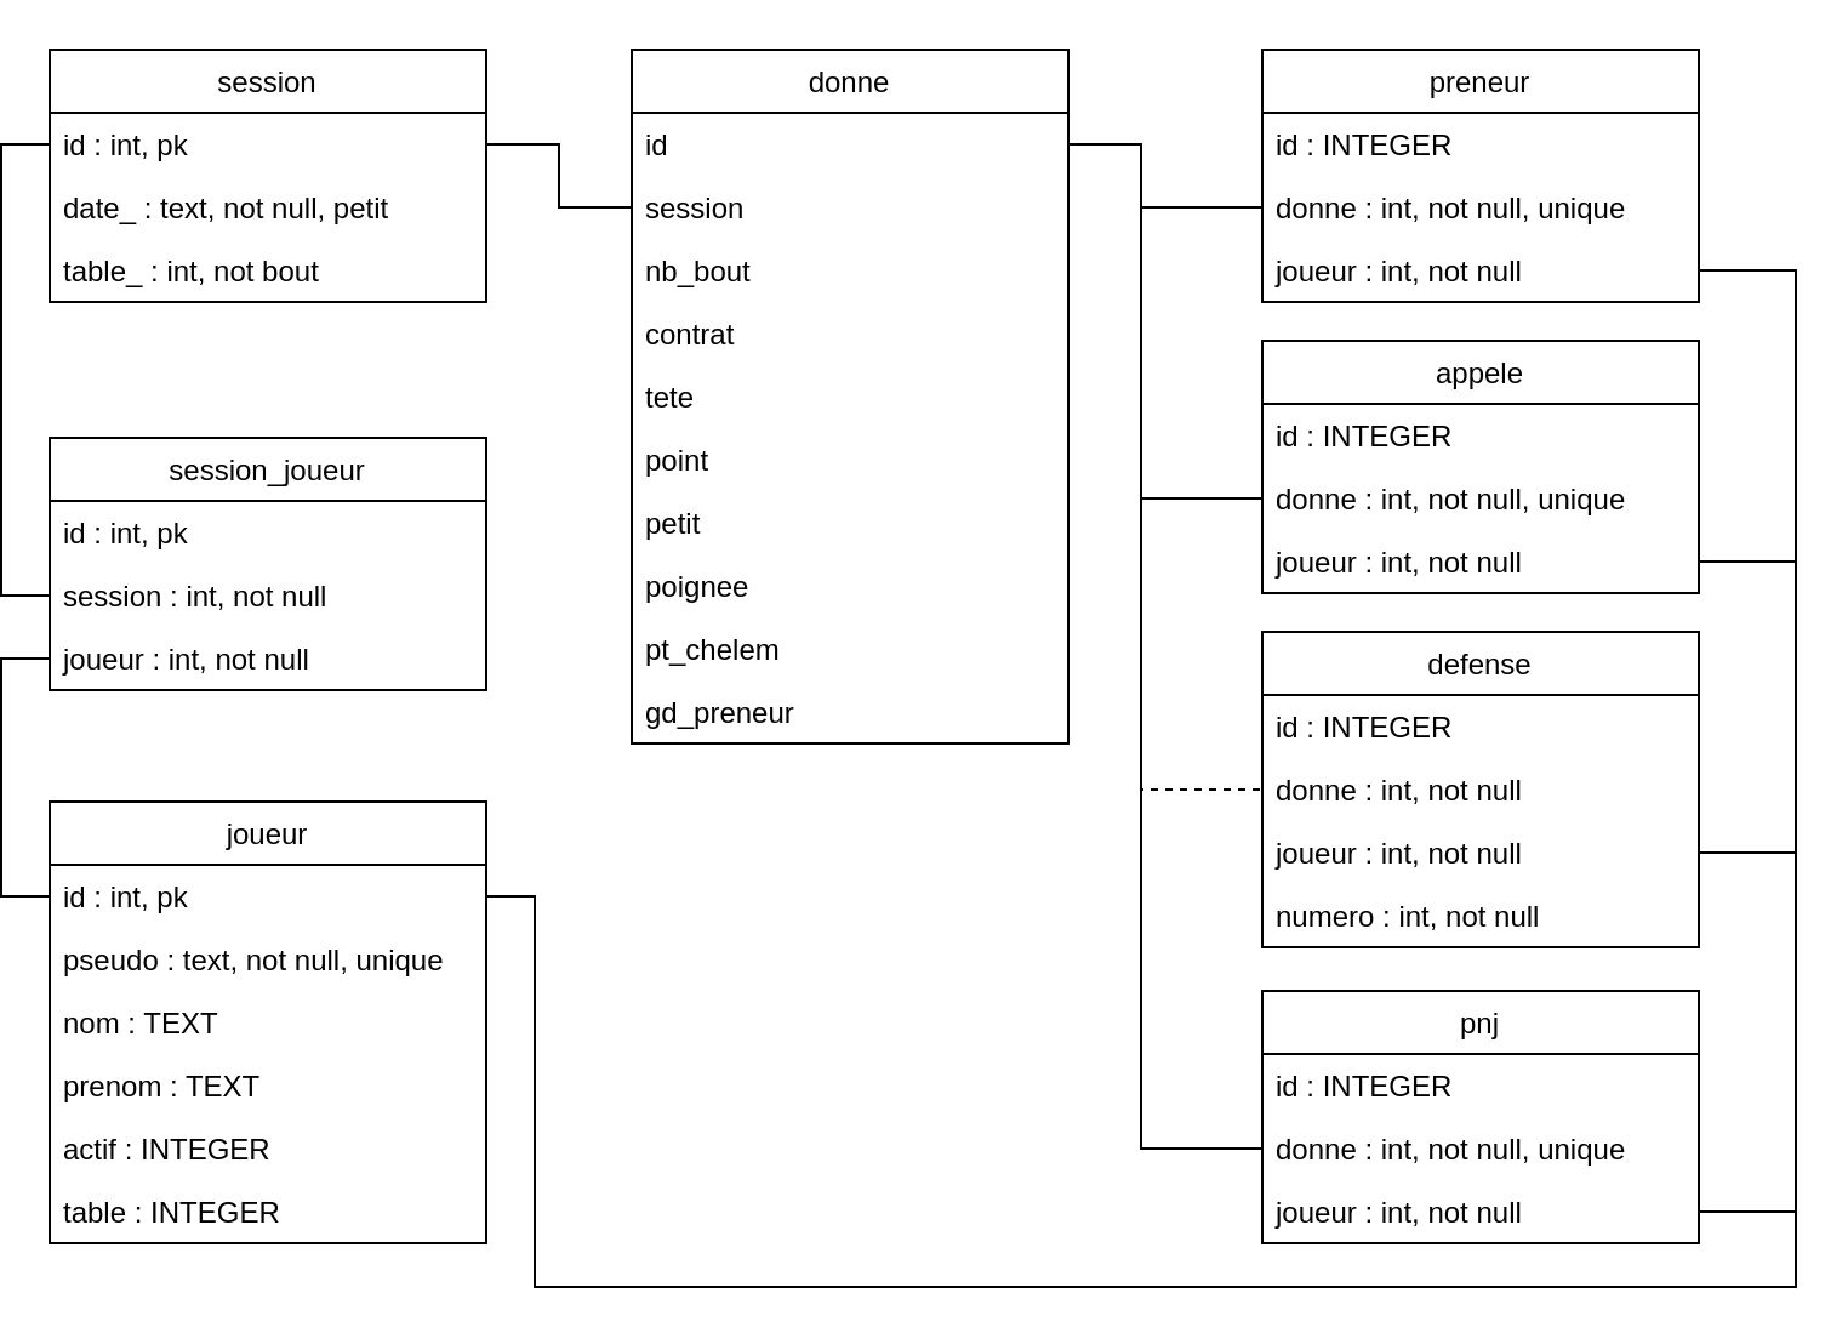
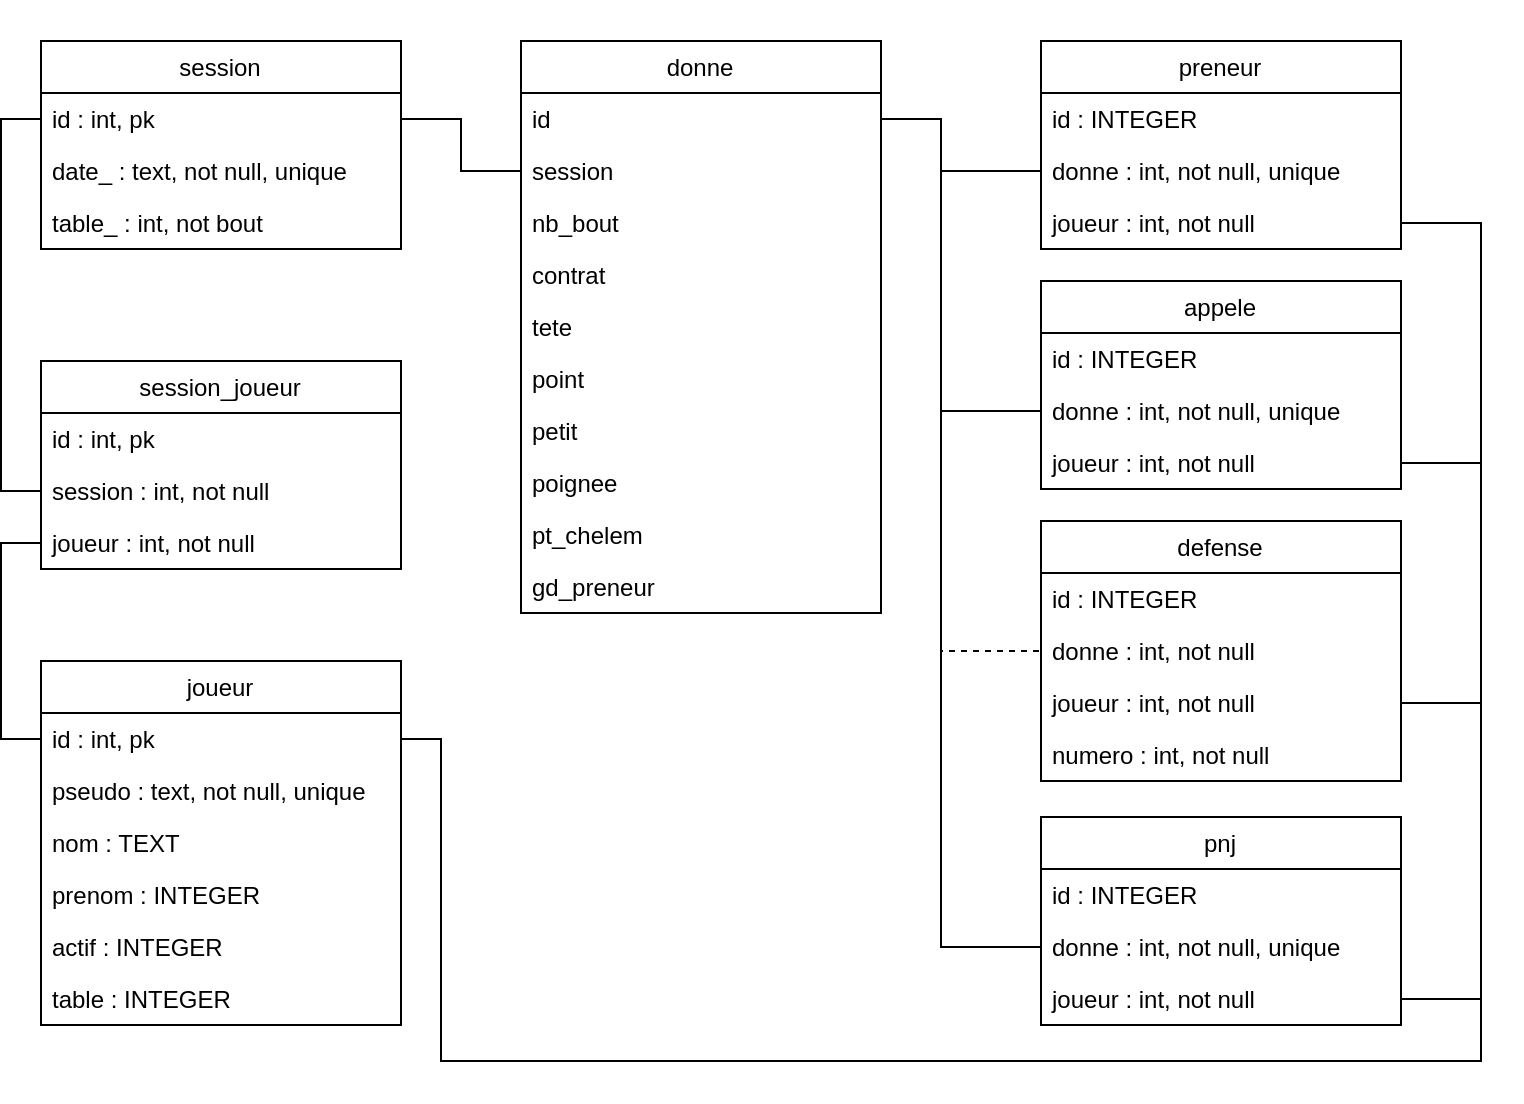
  <mxCell id="0" />
  <mxCell id="1" parent="0" />
  <mxCell id="2" value="session" style="swimlane;fontStyle=0;childLayout=stackLayout;horizontal=1;startSize=26;fillColor=none;horizontalStack=0;resizeParent=1;resizeParentMax=0;resizeLast=0;collapsible=1;marginBottom=0;" vertex="1" parent="1"><mxGeometry x="20" y="20" width="180" height="104" as="geometry" /></mxCell>
  <mxCell id="3" value="id : int, pk" style="text;strokeColor=none;fillColor=none;align=left;verticalAlign=top;spacingLeft=4;spacingRight=4;overflow=hidden;rotatable=0;points=[[0,0.5],[1,0.5]];portConstraint=eastwest;" vertex="1" parent="2"><mxGeometry y="26" width="180" height="26" as="geometry" /></mxCell>
- <mxCell id="4" value="date_ : text, not null, petit" style="text;strokeColor=none;fillColor=none;align=left;verticalAlign=top;spacingLeft=4;spacingRight=4;overflow=hidden;rotatable=0;points=[[0,0.5],[1,0.5]];portConstraint=eastwest;" vertex="1" parent="2"><mxGeometry y="52" width="180" height="26" as="geometry" /></mxCell>
+ <mxCell id="4" value="date_ : text, not null, unique" style="text;strokeColor=none;fillColor=none;align=left;verticalAlign=top;spacingLeft=4;spacingRight=4;overflow=hidden;rotatable=0;points=[[0,0.5],[1,0.5]];portConstraint=eastwest;" vertex="1" parent="2"><mxGeometry y="52" width="180" height="26" as="geometry" /></mxCell>
  <mxCell id="5" value="table_ : int, not bout" style="text;strokeColor=none;fillColor=none;align=left;verticalAlign=top;spacingLeft=4;spacingRight=4;overflow=hidden;rotatable=0;points=[[0,0.5],[1,0.5]];portConstraint=eastwest;" vertex="1" parent="2"><mxGeometry y="78" width="180" height="26" as="geometry" /></mxCell>
  <mxCell id="6" value="donne" style="swimlane;fontStyle=0;childLayout=stackLayout;horizontal=1;startSize=26;fillColor=none;horizontalStack=0;resizeParent=1;resizeParentMax=0;resizeLast=0;collapsible=1;marginBottom=0;" vertex="1" parent="1"><mxGeometry x="260" y="20" width="180" height="286" as="geometry" /></mxCell>
  <mxCell id="7" value="id" style="text;strokeColor=none;fillColor=none;align=left;verticalAlign=top;spacingLeft=4;spacingRight=4;overflow=hidden;rotatable=0;points=[[0,0.5],[1,0.5]];portConstraint=eastwest;" vertex="1" parent="6"><mxGeometry y="26" width="180" height="26" as="geometry" /></mxCell>
  <mxCell id="8" value="session" style="text;strokeColor=none;fillColor=none;align=left;verticalAlign=top;spacingLeft=4;spacingRight=4;overflow=hidden;rotatable=0;points=[[0,0.5],[1,0.5]];portConstraint=eastwest;" vertex="1" parent="6"><mxGeometry y="52" width="180" height="26" as="geometry" /></mxCell>
  <mxCell id="9" value="nb_bout" style="text;strokeColor=none;fillColor=none;align=left;verticalAlign=top;spacingLeft=4;spacingRight=4;overflow=hidden;rotatable=0;points=[[0,0.5],[1,0.5]];portConstraint=eastwest;" vertex="1" parent="6"><mxGeometry y="78" width="180" height="26" as="geometry" /></mxCell>
  <mxCell id="10" value="contrat" style="text;strokeColor=none;fillColor=none;align=left;verticalAlign=top;spacingLeft=4;spacingRight=4;overflow=hidden;rotatable=0;points=[[0,0.5],[1,0.5]];portConstraint=eastwest;" vertex="1" parent="6"><mxGeometry y="104" width="180" height="26" as="geometry" /></mxCell>
  <mxCell id="11" value="tete" style="text;strokeColor=none;fillColor=none;align=left;verticalAlign=top;spacingLeft=4;spacingRight=4;overflow=hidden;rotatable=0;points=[[0,0.5],[1,0.5]];portConstraint=eastwest;" vertex="1" parent="6"><mxGeometry y="130" width="180" height="26" as="geometry" /></mxCell>
  <mxCell id="12" value="point" style="text;strokeColor=none;fillColor=none;align=left;verticalAlign=top;spacingLeft=4;spacingRight=4;overflow=hidden;rotatable=0;points=[[0,0.5],[1,0.5]];portConstraint=eastwest;" vertex="1" parent="6"><mxGeometry y="156" width="180" height="26" as="geometry" /></mxCell>
  <mxCell id="13" value="petit" style="text;strokeColor=none;fillColor=none;align=left;verticalAlign=top;spacingLeft=4;spacingRight=4;overflow=hidden;rotatable=0;points=[[0,0.5],[1,0.5]];portConstraint=eastwest;" vertex="1" parent="6"><mxGeometry y="182" width="180" height="26" as="geometry" /></mxCell>
  <mxCell id="14" value="poignee" style="text;strokeColor=none;fillColor=none;align=left;verticalAlign=top;spacingLeft=4;spacingRight=4;overflow=hidden;rotatable=0;points=[[0,0.5],[1,0.5]];portConstraint=eastwest;" vertex="1" parent="6"><mxGeometry y="208" width="180" height="26" as="geometry" /></mxCell>
  <mxCell id="15" value="pt_chelem" style="text;strokeColor=none;fillColor=none;align=left;verticalAlign=top;spacingLeft=4;spacingRight=4;overflow=hidden;rotatable=0;points=[[0,0.5],[1,0.5]];portConstraint=eastwest;" vertex="1" parent="6"><mxGeometry y="234" width="180" height="26" as="geometry" /></mxCell>
  <mxCell id="16" value="gd_preneur" style="text;strokeColor=none;fillColor=none;align=left;verticalAlign=top;spacingLeft=4;spacingRight=4;overflow=hidden;rotatable=0;points=[[0,0.5],[1,0.5]];portConstraint=eastwest;" vertex="1" parent="6"><mxGeometry y="260" width="180" height="26" as="geometry" /></mxCell>
  <mxCell id="17" value="joueur" style="swimlane;fontStyle=0;childLayout=stackLayout;horizontal=1;startSize=26;fillColor=none;horizontalStack=0;resizeParent=1;resizeParentMax=0;resizeLast=0;collapsible=1;marginBottom=0;" vertex="1" parent="1"><mxGeometry x="20" y="330" width="180" height="182" as="geometry" /></mxCell>
  <mxCell id="18" value="id : int, pk" style="text;strokeColor=none;fillColor=none;align=left;verticalAlign=top;spacingLeft=4;spacingRight=4;overflow=hidden;rotatable=0;points=[[0,0.5],[1,0.5]];portConstraint=eastwest;" vertex="1" parent="17"><mxGeometry y="26" width="180" height="26" as="geometry" /></mxCell>
  <mxCell id="19" value="pseudo : text, not null, unique" style="text;strokeColor=none;fillColor=none;align=left;verticalAlign=top;spacingLeft=4;spacingRight=4;overflow=hidden;rotatable=0;points=[[0,0.5],[1,0.5]];portConstraint=eastwest;" vertex="1" parent="17"><mxGeometry y="52" width="180" height="26" as="geometry" /></mxCell>
  <mxCell id="20" value="nom : TEXT" style="text;strokeColor=none;fillColor=none;align=left;verticalAlign=top;spacingLeft=4;spacingRight=4;overflow=hidden;rotatable=0;points=[[0,0.5],[1,0.5]];portConstraint=eastwest;" vertex="1" parent="17"><mxGeometry y="78" width="180" height="26" as="geometry" /></mxCell>
- <mxCell id="21" value="prenom : TEXT" style="text;strokeColor=none;fillColor=none;align=left;verticalAlign=top;spacingLeft=4;spacingRight=4;overflow=hidden;rotatable=0;points=[[0,0.5],[1,0.5]];portConstraint=eastwest;" vertex="1" parent="17"><mxGeometry y="104" width="180" height="26" as="geometry" /></mxCell>
+ <mxCell id="21" value="prenom : INTEGER" style="text;strokeColor=none;fillColor=none;align=left;verticalAlign=top;spacingLeft=4;spacingRight=4;overflow=hidden;rotatable=0;points=[[0,0.5],[1,0.5]];portConstraint=eastwest;" vertex="1" parent="17"><mxGeometry y="104" width="180" height="26" as="geometry" /></mxCell>
  <mxCell id="22" value="actif : INTEGER" style="text;strokeColor=none;fillColor=none;align=left;verticalAlign=top;spacingLeft=4;spacingRight=4;overflow=hidden;rotatable=0;points=[[0,0.5],[1,0.5]];portConstraint=eastwest;" vertex="1" parent="17"><mxGeometry y="130" width="180" height="26" as="geometry" /></mxCell>
  <mxCell id="23" value="table : INTEGER" style="text;strokeColor=none;fillColor=none;align=left;verticalAlign=top;spacingLeft=4;spacingRight=4;overflow=hidden;rotatable=0;points=[[0,0.5],[1,0.5]];portConstraint=eastwest;" vertex="1" parent="17"><mxGeometry y="156" width="180" height="26" as="geometry" /></mxCell>
  <mxCell id="24" value="session_joueur" style="swimlane;fontStyle=0;childLayout=stackLayout;horizontal=1;startSize=26;fillColor=none;horizontalStack=0;resizeParent=1;resizeParentMax=0;resizeLast=0;collapsible=1;marginBottom=0;" vertex="1" parent="1"><mxGeometry x="20" y="180" width="180" height="104" as="geometry" /></mxCell>
  <mxCell id="25" value="id : int, pk" style="text;strokeColor=none;fillColor=none;align=left;verticalAlign=top;spacingLeft=4;spacingRight=4;overflow=hidden;rotatable=0;points=[[0,0.5],[1,0.5]];portConstraint=eastwest;" vertex="1" parent="24"><mxGeometry y="26" width="180" height="26" as="geometry" /></mxCell>
  <mxCell id="26" value="session : int, not null" style="text;strokeColor=none;fillColor=none;align=left;verticalAlign=top;spacingLeft=4;spacingRight=4;overflow=hidden;rotatable=0;points=[[0,0.5],[1,0.5]];portConstraint=eastwest;" vertex="1" parent="24"><mxGeometry y="52" width="180" height="26" as="geometry" /></mxCell>
  <mxCell id="27" value="joueur : int, not null" style="text;strokeColor=none;fillColor=none;align=left;verticalAlign=top;spacingLeft=4;spacingRight=4;overflow=hidden;rotatable=0;points=[[0,0.5],[1,0.5]];portConstraint=eastwest;" vertex="1" parent="24"><mxGeometry y="78" width="180" height="26" as="geometry" /></mxCell>
  <mxCell id="28" style="edgeStyle=orthogonalEdgeStyle;rounded=0;orthogonalLoop=1;jettySize=auto;html=1;exitX=0;exitY=0.5;exitDx=0;exitDy=0;entryX=0;entryY=0.5;entryDx=0;entryDy=0;endArrow=none;endFill=0;" edge="1" parent="1" source="3" target="26"><mxGeometry relative="1" as="geometry" /></mxCell>
  <mxCell id="29" style="edgeStyle=orthogonalEdgeStyle;rounded=0;orthogonalLoop=1;jettySize=auto;html=1;exitX=0;exitY=0.5;exitDx=0;exitDy=0;entryX=0;entryY=0.5;entryDx=0;entryDy=0;endArrow=none;endFill=0;" edge="1" parent="1" source="18" target="27"><mxGeometry relative="1" as="geometry" /></mxCell>
  <mxCell id="30" style="edgeStyle=orthogonalEdgeStyle;rounded=0;orthogonalLoop=1;jettySize=auto;html=1;exitX=1;exitY=0.5;exitDx=0;exitDy=0;entryX=0;entryY=0.5;entryDx=0;entryDy=0;endArrow=none;endFill=0;" edge="1" parent="1" source="3" target="8"><mxGeometry relative="1" as="geometry" /></mxCell>
  <mxCell id="31" value="preneur" style="swimlane;fontStyle=0;childLayout=stackLayout;horizontal=1;startSize=26;fillColor=none;horizontalStack=0;resizeParent=1;resizeParentMax=0;resizeLast=0;collapsible=1;marginBottom=0;" vertex="1" parent="1"><mxGeometry x="520" y="20" width="180" height="104" as="geometry" /></mxCell>
  <mxCell id="32" value="id : INTEGER" style="text;strokeColor=none;fillColor=none;align=left;verticalAlign=top;spacingLeft=4;spacingRight=4;overflow=hidden;rotatable=0;points=[[0,0.5],[1,0.5]];portConstraint=eastwest;" vertex="1" parent="31"><mxGeometry y="26" width="180" height="26" as="geometry" /></mxCell>
  <mxCell id="33" value="donne : int, not null, unique" style="text;strokeColor=none;fillColor=none;align=left;verticalAlign=top;spacingLeft=4;spacingRight=4;overflow=hidden;rotatable=0;points=[[0,0.5],[1,0.5]];portConstraint=eastwest;" vertex="1" parent="31"><mxGeometry y="52" width="180" height="26" as="geometry" /></mxCell>
  <mxCell id="34" value="joueur : int, not null" style="text;strokeColor=none;fillColor=none;align=left;verticalAlign=top;spacingLeft=4;spacingRight=4;overflow=hidden;rotatable=0;points=[[0,0.5],[1,0.5]];portConstraint=eastwest;" vertex="1" parent="31"><mxGeometry y="78" width="180" height="26" as="geometry" /></mxCell>
  <mxCell id="35" style="edgeStyle=orthogonalEdgeStyle;rounded=0;orthogonalLoop=1;jettySize=auto;html=1;exitX=1;exitY=0.5;exitDx=0;exitDy=0;entryX=0;entryY=0.5;entryDx=0;entryDy=0;endArrow=none;endFill=0;" edge="1" parent="1" source="7" target="33"><mxGeometry relative="1" as="geometry"><Array as="points"><mxPoint x="470" y="59" /><mxPoint x="470" y="85" /></Array></mxGeometry></mxCell>
  <mxCell id="36" value="appele" style="swimlane;fontStyle=0;childLayout=stackLayout;horizontal=1;startSize=26;fillColor=none;horizontalStack=0;resizeParent=1;resizeParentMax=0;resizeLast=0;collapsible=1;marginBottom=0;" vertex="1" parent="1"><mxGeometry x="520" y="140" width="180" height="104" as="geometry" /></mxCell>
  <mxCell id="37" value="id : INTEGER" style="text;strokeColor=none;fillColor=none;align=left;verticalAlign=top;spacingLeft=4;spacingRight=4;overflow=hidden;rotatable=0;points=[[0,0.5],[1,0.5]];portConstraint=eastwest;" vertex="1" parent="36"><mxGeometry y="26" width="180" height="26" as="geometry" /></mxCell>
  <mxCell id="38" value="donne : int, not null, unique" style="text;strokeColor=none;fillColor=none;align=left;verticalAlign=top;spacingLeft=4;spacingRight=4;overflow=hidden;rotatable=0;points=[[0,0.5],[1,0.5]];portConstraint=eastwest;" vertex="1" parent="36"><mxGeometry y="52" width="180" height="26" as="geometry" /></mxCell>
  <mxCell id="39" value="joueur : int, not null" style="text;strokeColor=none;fillColor=none;align=left;verticalAlign=top;spacingLeft=4;spacingRight=4;overflow=hidden;rotatable=0;points=[[0,0.5],[1,0.5]];portConstraint=eastwest;" vertex="1" parent="36"><mxGeometry y="78" width="180" height="26" as="geometry" /></mxCell>
  <mxCell id="40" style="edgeStyle=orthogonalEdgeStyle;rounded=0;orthogonalLoop=1;jettySize=auto;html=1;exitX=1;exitY=0.5;exitDx=0;exitDy=0;entryX=0;entryY=0.5;entryDx=0;entryDy=0;endArrow=none;endFill=0;" edge="1" parent="1" source="7" target="38"><mxGeometry relative="1" as="geometry"><Array as="points"><mxPoint x="470" y="59" /><mxPoint x="470" y="205" /></Array></mxGeometry></mxCell>
  <mxCell id="41" value="defense" style="swimlane;fontStyle=0;childLayout=stackLayout;horizontal=1;startSize=26;fillColor=none;horizontalStack=0;resizeParent=1;resizeParentMax=0;resizeLast=0;collapsible=1;marginBottom=0;" vertex="1" parent="1"><mxGeometry x="520" y="260" width="180" height="130" as="geometry" /></mxCell>
  <mxCell id="42" value="id : INTEGER" style="text;strokeColor=none;fillColor=none;align=left;verticalAlign=top;spacingLeft=4;spacingRight=4;overflow=hidden;rotatable=0;points=[[0,0.5],[1,0.5]];portConstraint=eastwest;" vertex="1" parent="41"><mxGeometry y="26" width="180" height="26" as="geometry" /></mxCell>
  <mxCell id="43" value="donne : int, not null" style="text;strokeColor=none;fillColor=none;align=left;verticalAlign=top;spacingLeft=4;spacingRight=4;overflow=hidden;rotatable=0;points=[[0,0.5],[1,0.5]];portConstraint=eastwest;" vertex="1" parent="41"><mxGeometry y="52" width="180" height="26" as="geometry" /></mxCell>
  <mxCell id="44" value="joueur : int, not null" style="text;strokeColor=none;fillColor=none;align=left;verticalAlign=top;spacingLeft=4;spacingRight=4;overflow=hidden;rotatable=0;points=[[0,0.5],[1,0.5]];portConstraint=eastwest;" vertex="1" parent="41"><mxGeometry y="78" width="180" height="26" as="geometry" /></mxCell>
  <mxCell id="45" value="numero : int, not null" style="text;strokeColor=none;fillColor=none;align=left;verticalAlign=top;spacingLeft=4;spacingRight=4;overflow=hidden;rotatable=0;points=[[0,0.5],[1,0.5]];portConstraint=eastwest;" vertex="1" parent="41"><mxGeometry y="104" width="180" height="26" as="geometry" /></mxCell>
  <mxCell id="46" value="pnj" style="swimlane;fontStyle=0;childLayout=stackLayout;horizontal=1;startSize=26;fillColor=none;horizontalStack=0;resizeParent=1;resizeParentMax=0;resizeLast=0;collapsible=1;marginBottom=0;" vertex="1" parent="1"><mxGeometry x="520" y="408" width="180" height="104" as="geometry" /></mxCell>
  <mxCell id="47" value="id : INTEGER" style="text;strokeColor=none;fillColor=none;align=left;verticalAlign=top;spacingLeft=4;spacingRight=4;overflow=hidden;rotatable=0;points=[[0,0.5],[1,0.5]];portConstraint=eastwest;" vertex="1" parent="46"><mxGeometry y="26" width="180" height="26" as="geometry" /></mxCell>
  <mxCell id="48" value="donne : int, not null, unique" style="text;strokeColor=none;fillColor=none;align=left;verticalAlign=top;spacingLeft=4;spacingRight=4;overflow=hidden;rotatable=0;points=[[0,0.5],[1,0.5]];portConstraint=eastwest;" vertex="1" parent="46"><mxGeometry y="52" width="180" height="26" as="geometry" /></mxCell>
  <mxCell id="49" value="joueur : int, not null" style="text;strokeColor=none;fillColor=none;align=left;verticalAlign=top;spacingLeft=4;spacingRight=4;overflow=hidden;rotatable=0;points=[[0,0.5],[1,0.5]];portConstraint=eastwest;" vertex="1" parent="46"><mxGeometry y="78" width="180" height="26" as="geometry" /></mxCell>
  <mxCell id="50" style="edgeStyle=orthogonalEdgeStyle;rounded=0;orthogonalLoop=1;jettySize=auto;html=1;exitX=1;exitY=0.5;exitDx=0;exitDy=0;entryX=0;entryY=0.5;entryDx=0;entryDy=0;endArrow=none;endFill=0;dashed=1;" edge="1" parent="1" source="7" target="43"><mxGeometry relative="1" as="geometry"><Array as="points"><mxPoint x="470" y="59" /><mxPoint x="470" y="325" /></Array></mxGeometry></mxCell>
  <mxCell id="51" style="edgeStyle=orthogonalEdgeStyle;rounded=0;orthogonalLoop=1;jettySize=auto;html=1;exitX=1;exitY=0.5;exitDx=0;exitDy=0;entryX=0;entryY=0.5;entryDx=0;entryDy=0;endArrow=none;endFill=0;" edge="1" parent="1" source="7" target="48"><mxGeometry relative="1" as="geometry"><Array as="points"><mxPoint x="470" y="59" /><mxPoint x="470" y="473" /></Array></mxGeometry></mxCell>
  <mxCell id="52" style="edgeStyle=orthogonalEdgeStyle;rounded=0;orthogonalLoop=1;jettySize=auto;html=1;exitX=1;exitY=0.5;exitDx=0;exitDy=0;entryX=1;entryY=0.5;entryDx=0;entryDy=0;endArrow=none;endFill=0;" edge="1" parent="1" source="34" target="18"><mxGeometry relative="1" as="geometry"><Array as="points"><mxPoint x="740" y="111" /><mxPoint x="740" y="530" /><mxPoint x="220" y="530" /><mxPoint x="220" y="369" /></Array></mxGeometry></mxCell>
  <mxCell id="53" style="edgeStyle=orthogonalEdgeStyle;rounded=0;orthogonalLoop=1;jettySize=auto;html=1;exitX=1;exitY=0.5;exitDx=0;exitDy=0;entryX=1;entryY=0.5;entryDx=0;entryDy=0;endArrow=none;endFill=0;" edge="1" parent="1" source="39" target="18"><mxGeometry relative="1" as="geometry"><Array as="points"><mxPoint x="740" y="231" /><mxPoint x="740" y="530" /><mxPoint x="220" y="530" /><mxPoint x="220" y="369" /></Array></mxGeometry></mxCell>
  <mxCell id="54" style="edgeStyle=orthogonalEdgeStyle;rounded=0;orthogonalLoop=1;jettySize=auto;html=1;exitX=1;exitY=0.5;exitDx=0;exitDy=0;entryX=1;entryY=0.5;entryDx=0;entryDy=0;endArrow=none;endFill=0;" edge="1" parent="1" source="44" target="18"><mxGeometry relative="1" as="geometry"><Array as="points"><mxPoint x="740" y="351" /><mxPoint x="740" y="530" /><mxPoint x="220" y="530" /><mxPoint x="220" y="369" /></Array></mxGeometry></mxCell>
  <mxCell id="55" style="edgeStyle=orthogonalEdgeStyle;rounded=0;orthogonalLoop=1;jettySize=auto;html=1;exitX=1;exitY=0.5;exitDx=0;exitDy=0;entryX=1;entryY=0.5;entryDx=0;entryDy=0;endArrow=none;endFill=0;" edge="1" parent="1" source="49" target="18"><mxGeometry relative="1" as="geometry"><Array as="points"><mxPoint x="740" y="499" /><mxPoint x="740" y="530" /><mxPoint x="220" y="530" /><mxPoint x="220" y="369" /></Array></mxGeometry></mxCell>
